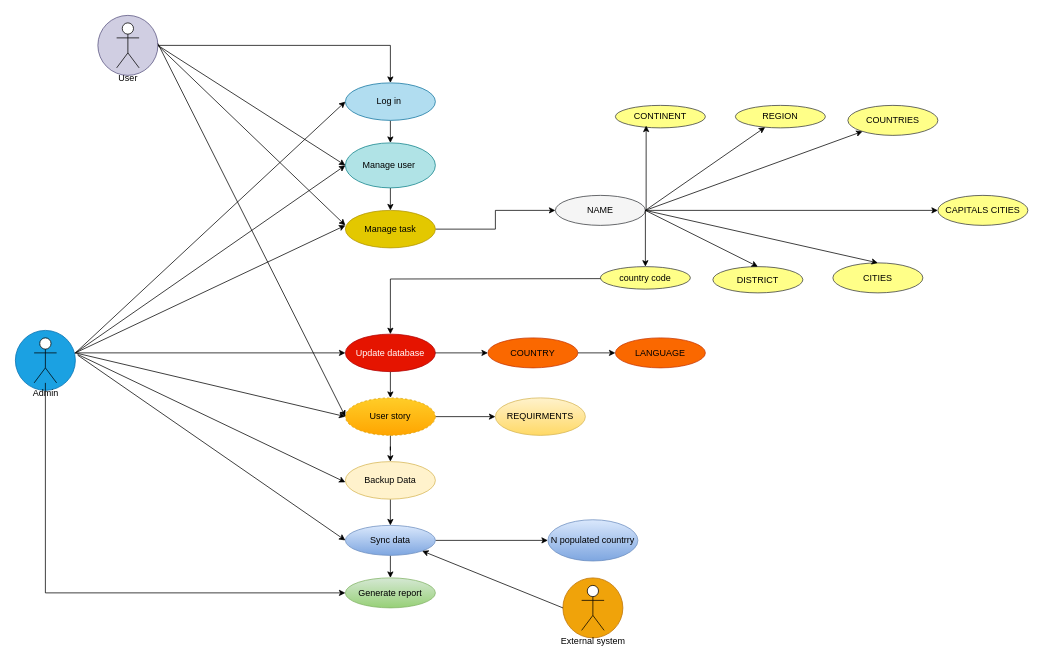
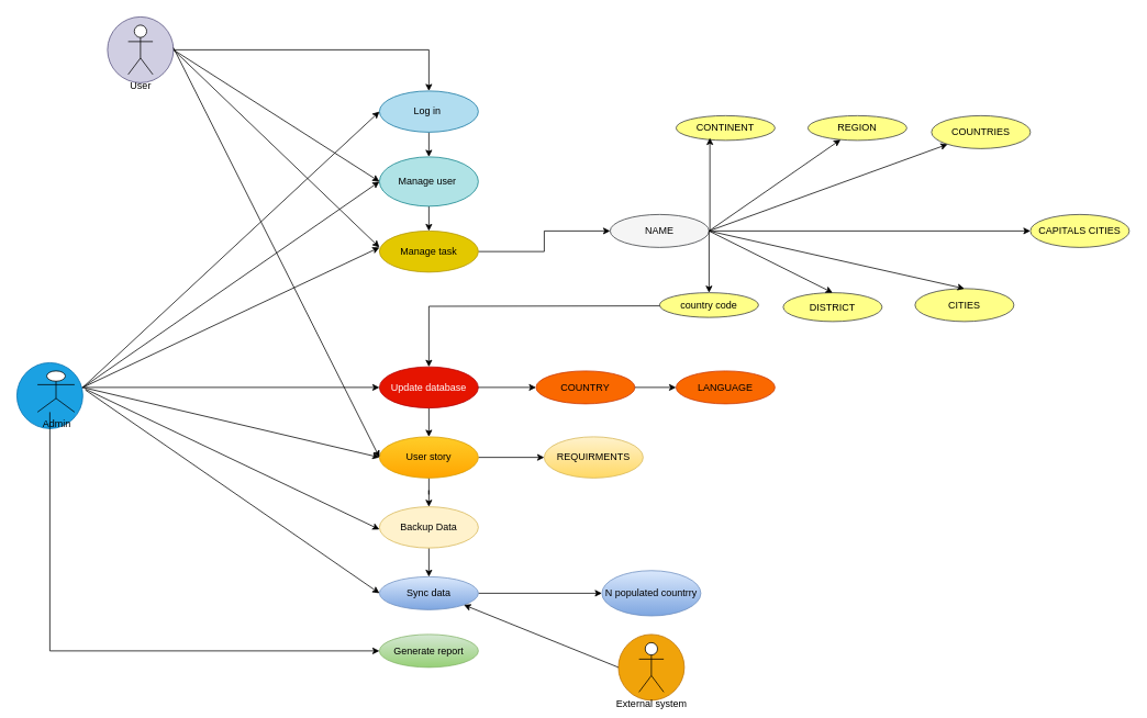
  <mxCell id="0" />
  <mxCell id="1" parent="0" />
  <mxCell id="2" style="edgeStyle=orthogonalEdgeStyle;rounded=0;orthogonalLoop=1;jettySize=auto;html=1;exitX=1;exitY=0.5;exitDx=0;exitDy=0;entryX=0.5;entryY=0;entryDx=0;entryDy=0;" edge="1" parent="1" source="3" target="7"><mxGeometry relative="1" as="geometry" /></mxCell>
  <mxCell id="3" value="" style="ellipse;whiteSpace=wrap;html=1;aspect=fixed;fillColor=#d0cee2;strokeColor=#56517e;" vertex="1" parent="1"><mxGeometry x="130" y="20" width="80" height="80" as="geometry" /></mxCell>
  <mxCell id="4" value="" style="ellipse;whiteSpace=wrap;html=1;aspect=fixed;fillColor=#1ba1e2;fontColor=#ffffff;strokeColor=#006EAF;" vertex="1" parent="1"><mxGeometry x="20" y="440" width="80" height="80" as="geometry" /></mxCell>
  <mxCell id="5" value="" style="ellipse;whiteSpace=wrap;html=1;aspect=fixed;fillColor=#f0a30a;fontColor=#000000;strokeColor=#BD7000;" vertex="1" parent="1"><mxGeometry x="750" y="770" width="80" height="80" as="geometry" /></mxCell>
  <mxCell id="6" style="edgeStyle=orthogonalEdgeStyle;rounded=0;orthogonalLoop=1;jettySize=auto;html=1;exitX=0.5;exitY=1;exitDx=0;exitDy=0;entryX=0.5;entryY=0;entryDx=0;entryDy=0;" edge="1" parent="1" source="7" target="32"><mxGeometry relative="1" as="geometry" /></mxCell>
  <mxCell id="7" value="Log in&amp;nbsp;" style="ellipse;whiteSpace=wrap;html=1;fillColor=#b1ddf0;strokeColor=#10739e;" vertex="1" parent="1"><mxGeometry x="460" y="110" width="120" height="50" as="geometry" /></mxCell>
  <mxCell id="8" style="edgeStyle=orthogonalEdgeStyle;rounded=0;orthogonalLoop=1;jettySize=auto;html=1;entryX=0;entryY=0.5;entryDx=0;entryDy=0;" edge="1" parent="1" source="9" target="28"><mxGeometry relative="1" as="geometry" /></mxCell>
  <mxCell id="9" value="Manage task" style="ellipse;whiteSpace=wrap;html=1;fillColor=#e3c800;strokeColor=#B09500;fontColor=#000000;" vertex="1" parent="1"><mxGeometry x="460" y="280" width="120" height="50" as="geometry" /></mxCell>
  <mxCell id="10" style="edgeStyle=orthogonalEdgeStyle;rounded=0;orthogonalLoop=1;jettySize=auto;html=1;exitX=0.5;exitY=1;exitDx=0;exitDy=0;entryX=0.5;entryY=0;entryDx=0;entryDy=0;" edge="1" parent="1" source="11" target="15"><mxGeometry relative="1" as="geometry" /></mxCell>
  <mxCell id="11" value="Update database" style="ellipse;whiteSpace=wrap;html=1;fillColor=#e51400;fontColor=#ffffff;strokeColor=#B20000;" vertex="1" parent="1"><mxGeometry x="460" y="445" width="120" height="50" as="geometry" /></mxCell>
  <mxCell id="12" style="edgeStyle=orthogonalEdgeStyle;rounded=0;orthogonalLoop=1;jettySize=auto;html=1;exitX=0.5;exitY=1;exitDx=0;exitDy=0;" edge="1" parent="1" source="9" target="9"><mxGeometry relative="1" as="geometry" /></mxCell>
  <mxCell id="13" value="" style="edgeStyle=orthogonalEdgeStyle;rounded=0;orthogonalLoop=1;jettySize=auto;html=1;" edge="1" parent="1" source="15" target="50"><mxGeometry relative="1" as="geometry" /></mxCell>
  <mxCell id="14" style="edgeStyle=orthogonalEdgeStyle;rounded=0;orthogonalLoop=1;jettySize=auto;html=1;exitX=0.5;exitY=1;exitDx=0;exitDy=0;" edge="1" parent="1" source="15" target="34"><mxGeometry relative="1" as="geometry" /></mxCell>
- <mxCell id="15" value="User story" style="ellipse;whiteSpace=wrap;html=1;fillColor=#ffcd28;gradientColor=#ffa500;strokeColor=#d79b00;dashed=1;" vertex="1" parent="1"><mxGeometry x="460" y="530" width="120" height="50" as="geometry" /></mxCell>
+ <mxCell id="15" value="User story" style="ellipse;whiteSpace=wrap;html=1;fillColor=#ffcd28;gradientColor=#ffa500;strokeColor=#d79b00;" vertex="1" parent="1"><mxGeometry x="460" y="530" width="120" height="50" as="geometry" /></mxCell>
  <mxCell id="16" style="edgeStyle=orthogonalEdgeStyle;rounded=0;orthogonalLoop=1;jettySize=auto;html=1;entryX=0;entryY=0.5;entryDx=0;entryDy=0;" edge="1" parent="1" source="18" target="29"><mxGeometry relative="1" as="geometry" /></mxCell>
- <mxCell id="17" style="edgeStyle=orthogonalEdgeStyle;rounded=0;orthogonalLoop=1;jettySize=auto;html=1;exitX=0.5;exitY=1;exitDx=0;exitDy=0;entryX=0.5;entryY=0;entryDx=0;entryDy=0;" edge="1" parent="1" source="18" target="19"><mxGeometry relative="1" as="geometry" /></mxCell>
  <mxCell id="18" value="Sync data" style="ellipse;whiteSpace=wrap;html=1;fillColor=#dae8fc;gradientColor=#7ea6e0;strokeColor=#6c8ebf;" vertex="1" parent="1"><mxGeometry x="460" y="700" width="120" height="40" as="geometry" /></mxCell>
  <mxCell id="19" value="Generate report" style="ellipse;whiteSpace=wrap;html=1;fillColor=#d5e8d4;gradientColor=#97d077;strokeColor=#82b366;" vertex="1" parent="1"><mxGeometry x="460" y="770" width="120" height="40" as="geometry" /></mxCell>
  <mxCell id="20" value="COUNTRIES" style="ellipse;whiteSpace=wrap;html=1;fillColor=#ffff88;strokeColor=#36393d;" vertex="1" parent="1"><mxGeometry x="1130" y="140" width="120" height="40" as="geometry" /></mxCell>
  <mxCell id="21" value="CITIES" style="ellipse;whiteSpace=wrap;html=1;fillColor=#ffff88;strokeColor=#36393d;" vertex="1" parent="1"><mxGeometry x="1110" y="350" width="120" height="40" as="geometry" /></mxCell>
  <mxCell id="22" value="CAPITALS CITIES" style="ellipse;whiteSpace=wrap;html=1;fillColor=#ffff88;strokeColor=#36393d;" vertex="1" parent="1"><mxGeometry x="1250" y="260" width="120" height="40" as="geometry" /></mxCell>
  <mxCell id="23" value="REGION" style="ellipse;whiteSpace=wrap;html=1;fillColor=#ffff88;strokeColor=#36393d;" vertex="1" parent="1"><mxGeometry x="980" y="140" width="120" height="30" as="geometry" /></mxCell>
  <mxCell id="24" value="CONTINENT" style="ellipse;whiteSpace=wrap;html=1;fillColor=#ffff88;strokeColor=#36393d;" vertex="1" parent="1"><mxGeometry x="820" y="140" width="120" height="30" as="geometry" /></mxCell>
  <mxCell id="25" value="LANGUAGE" style="ellipse;whiteSpace=wrap;html=1;fillColor=#fa6800;fontColor=#000000;strokeColor=#C73500;" vertex="1" parent="1"><mxGeometry x="820" y="450" width="120" height="40" as="geometry" /></mxCell>
  <mxCell id="26" value="COUNTRY" style="ellipse;whiteSpace=wrap;html=1;fillColor=#fa6800;fontColor=#000000;strokeColor=#C73500;" vertex="1" parent="1"><mxGeometry x="650" y="450" width="120" height="40" as="geometry" /></mxCell>
  <mxCell id="27" value="DISTRICT" style="ellipse;whiteSpace=wrap;html=1;fillColor=#ffff88;strokeColor=#36393d;" vertex="1" parent="1"><mxGeometry x="950" y="355" width="120" height="35" as="geometry" /></mxCell>
  <mxCell id="28" value="NAME" style="ellipse;whiteSpace=wrap;html=1;fillColor=#f5f5f5;strokeColor=#36393d;" vertex="1" parent="1"><mxGeometry x="740" y="260" width="120" height="40" as="geometry" /></mxCell>
  <mxCell id="29" value="N populated countrry" style="ellipse;whiteSpace=wrap;html=1;fillColor=#dae8fc;gradientColor=#7ea6e0;strokeColor=#6c8ebf;" vertex="1" parent="1"><mxGeometry x="730" y="692.5" width="120" height="55" as="geometry" /></mxCell>
  <mxCell id="30" value="country code" style="ellipse;whiteSpace=wrap;html=1;fillColor=#ffff88;strokeColor=#36393d;" vertex="1" parent="1"><mxGeometry x="800" y="355" width="120" height="30" as="geometry" /></mxCell>
  <mxCell id="31" style="edgeStyle=orthogonalEdgeStyle;rounded=0;orthogonalLoop=1;jettySize=auto;html=1;exitX=0.5;exitY=1;exitDx=0;exitDy=0;entryX=0.5;entryY=0;entryDx=0;entryDy=0;" edge="1" parent="1" source="32" target="9"><mxGeometry relative="1" as="geometry" /></mxCell>
  <mxCell id="32" value="Manage user&amp;nbsp;" style="ellipse;whiteSpace=wrap;html=1;fillColor=#b0e3e6;strokeColor=#0e8088;" vertex="1" parent="1"><mxGeometry x="460" y="190" width="120" height="60" as="geometry" /></mxCell>
  <mxCell id="33" style="edgeStyle=orthogonalEdgeStyle;rounded=0;orthogonalLoop=1;jettySize=auto;html=1;exitX=0.5;exitY=1;exitDx=0;exitDy=0;entryX=0.5;entryY=0;entryDx=0;entryDy=0;" edge="1" parent="1" source="34" target="18"><mxGeometry relative="1" as="geometry" /></mxCell>
  <mxCell id="34" value="Backup Data" style="ellipse;whiteSpace=wrap;html=1;fillColor=#fff2cc;strokeColor=#d6b656;" vertex="1" parent="1"><mxGeometry x="460" y="615" width="120" height="50" as="geometry" /></mxCell>
  <mxCell id="35" style="edgeStyle=orthogonalEdgeStyle;rounded=0;orthogonalLoop=1;jettySize=auto;html=1;exitX=0.5;exitY=1;exitDx=0;exitDy=0;" edge="1" parent="1" source="29" target="29"><mxGeometry relative="1" as="geometry" /></mxCell>
  <mxCell id="36" value="" style="endArrow=classic;html=1;rounded=0;" edge="1" parent="1" target="23"><mxGeometry width="50" height="50" relative="1" as="geometry"><mxPoint x="860" y="280" as="sourcePoint" /><mxPoint x="920" y="230" as="targetPoint" /></mxGeometry></mxCell>
  <mxCell id="37" value="" style="endArrow=classic;html=1;rounded=0;entryX=0.342;entryY=0.9;entryDx=0;entryDy=0;entryPerimeter=0;" edge="1" parent="1" target="24"><mxGeometry width="50" height="50" relative="1" as="geometry"><mxPoint x="861" y="280" as="sourcePoint" /><mxPoint x="950" y="160" as="targetPoint" /></mxGeometry></mxCell>
  <mxCell id="38" value="" style="endArrow=classic;html=1;rounded=0;" edge="1" parent="1" target="20"><mxGeometry width="50" height="50" relative="1" as="geometry"><mxPoint x="860" y="280" as="sourcePoint" /><mxPoint x="1180" y="230" as="targetPoint" /></mxGeometry></mxCell>
  <mxCell id="39" value="" style="endArrow=classic;html=1;rounded=0;entryX=0;entryY=0.5;entryDx=0;entryDy=0;" edge="1" parent="1" target="22"><mxGeometry width="50" height="50" relative="1" as="geometry"><mxPoint x="870" y="280" as="sourcePoint" /><mxPoint x="1190" y="305" as="targetPoint" /></mxGeometry></mxCell>
  <mxCell id="40" value="" style="endArrow=classic;html=1;rounded=0;entryX=0.5;entryY=0;entryDx=0;entryDy=0;" edge="1" parent="1" target="21"><mxGeometry width="50" height="50" relative="1" as="geometry"><mxPoint x="870" y="280" as="sourcePoint" /><mxPoint x="1110" y="340" as="targetPoint" /><Array as="points"><mxPoint x="860" y="280" /></Array></mxGeometry></mxCell>
  <mxCell id="41" value="" style="endArrow=classic;html=1;rounded=0;entryX=0.5;entryY=0;entryDx=0;entryDy=0;exitX=1;exitY=0.5;exitDx=0;exitDy=0;" edge="1" parent="1" source="28" target="27"><mxGeometry width="50" height="50" relative="1" as="geometry"><mxPoint x="870" y="280" as="sourcePoint" /><mxPoint x="970" y="330" as="targetPoint" /></mxGeometry></mxCell>
  <mxCell id="42" value="" style="endArrow=classic;html=1;rounded=0;entryX=0.5;entryY=0;entryDx=0;entryDy=0;exitX=1;exitY=0.5;exitDx=0;exitDy=0;" edge="1" parent="1" source="28" target="30"><mxGeometry width="50" height="50" relative="1" as="geometry"><mxPoint x="860" y="300" as="sourcePoint" /><mxPoint x="890" y="325" as="targetPoint" /></mxGeometry></mxCell>
  <mxCell id="43" value="" style="endArrow=classic;html=1;rounded=0;entryX=0;entryY=0.5;entryDx=0;entryDy=0;exitX=1;exitY=0.5;exitDx=0;exitDy=0;" edge="1" parent="1" source="11" target="26"><mxGeometry width="50" height="50" relative="1" as="geometry"><mxPoint x="580" y="480" as="sourcePoint" /><mxPoint x="630" y="430" as="targetPoint" /></mxGeometry></mxCell>
  <mxCell id="44" value="" style="endArrow=classic;html=1;rounded=0;entryX=0;entryY=0.5;entryDx=0;entryDy=0;" edge="1" parent="1" target="25"><mxGeometry width="50" height="50" relative="1" as="geometry"><mxPoint x="770" y="470" as="sourcePoint" /><mxPoint x="820" y="420" as="targetPoint" /></mxGeometry></mxCell>
  <mxCell id="45" value="User" style="shape=umlActor;verticalLabelPosition=bottom;verticalAlign=top;html=1;outlineConnect=0;" vertex="1" parent="1"><mxGeometry x="155" y="30" width="30" height="60" as="geometry" /></mxCell>
  <mxCell id="46" style="edgeStyle=orthogonalEdgeStyle;rounded=0;orthogonalLoop=1;jettySize=auto;html=1;entryX=0;entryY=0.5;entryDx=0;entryDy=0;" edge="1" parent="1" source="47" target="19"><mxGeometry relative="1" as="geometry"><mxPoint x="60" y="920" as="targetPoint" /><Array as="points"><mxPoint x="60" y="790" /></Array></mxGeometry></mxCell>
- <mxCell id="47" value="Admin" style="shape=umlActor;verticalLabelPosition=bottom;verticalAlign=top;html=1;outlineConnect=0;" vertex="1" parent="1"><mxGeometry x="45" y="450" width="30" height="60" as="geometry" /></mxCell>
+ <mxCell id="47" value="Admin" style="shape=umlActor;verticalLabelPosition=bottom;verticalAlign=top;html=1;outlineConnect=0;" vertex="1" parent="1"><mxGeometry x="45" y="450" width="45" height="50" as="geometry" /></mxCell>
  <mxCell id="48" value="External system" style="shape=umlActor;verticalLabelPosition=bottom;verticalAlign=top;html=1;outlineConnect=0;" vertex="1" parent="1"><mxGeometry x="775" y="780" width="30" height="60" as="geometry" /></mxCell>
  <mxCell id="49" style="edgeStyle=orthogonalEdgeStyle;rounded=0;orthogonalLoop=1;jettySize=auto;html=1;" edge="1" parent="1" target="11"><mxGeometry relative="1" as="geometry"><mxPoint x="800" y="371" as="sourcePoint" /><mxPoint x="600" y="454" as="targetPoint" /></mxGeometry></mxCell>
  <mxCell id="50" value="REQUIRMENTS" style="ellipse;whiteSpace=wrap;html=1;fillColor=#fff2cc;gradientColor=#ffd966;strokeColor=#d6b656;" vertex="1" parent="1"><mxGeometry x="660" y="530" width="120" height="50" as="geometry" /></mxCell>
  <mxCell id="51" value="" style="endArrow=classic;html=1;rounded=0;exitX=0;exitY=0.5;exitDx=0;exitDy=0;entryX=1;entryY=1;entryDx=0;entryDy=0;" edge="1" parent="1" source="5" target="18"><mxGeometry width="50" height="50" relative="1" as="geometry"><mxPoint x="702.04" y="819" as="sourcePoint" /><mxPoint x="540" y="750" as="targetPoint" /></mxGeometry></mxCell>
  <mxCell id="52" value="" style="endArrow=classic;html=1;rounded=0;exitX=1;exitY=0.5;exitDx=0;exitDy=0;" edge="1" parent="1" source="3"><mxGeometry width="50" height="50" relative="1" as="geometry"><mxPoint x="300" y="212" as="sourcePoint" /><mxPoint x="460" y="220" as="targetPoint" /></mxGeometry></mxCell>
  <mxCell id="53" value="" style="endArrow=classic;html=1;rounded=0;exitX=1;exitY=0.5;exitDx=0;exitDy=0;" edge="1" parent="1" source="3"><mxGeometry width="50" height="50" relative="1" as="geometry"><mxPoint x="410" y="350" as="sourcePoint" /><mxPoint x="460" y="300" as="targetPoint" /></mxGeometry></mxCell>
  <mxCell id="54" value="" style="endArrow=classic;html=1;rounded=0;exitX=1;exitY=0.5;exitDx=0;exitDy=0;entryX=0;entryY=0.5;entryDx=0;entryDy=0;" edge="1" parent="1" target="15"><mxGeometry width="50" height="50" relative="1" as="geometry"><mxPoint x="210" y="57.5" as="sourcePoint" /><mxPoint x="450" y="552.5" as="targetPoint" /></mxGeometry></mxCell>
  <mxCell id="55" value="" style="endArrow=classic;html=1;rounded=0;entryX=0;entryY=0.5;entryDx=0;entryDy=0;" edge="1" parent="1" target="7"><mxGeometry width="50" height="50" relative="1" as="geometry"><mxPoint x="100" y="470" as="sourcePoint" /><mxPoint x="150" y="420" as="targetPoint" /></mxGeometry></mxCell>
  <mxCell id="56" value="" style="endArrow=classic;html=1;rounded=0;" edge="1" parent="1"><mxGeometry width="50" height="50" relative="1" as="geometry"><mxPoint x="100" y="470" as="sourcePoint" /><mxPoint x="460" y="220" as="targetPoint" /></mxGeometry></mxCell>
  <mxCell id="57" value="" style="endArrow=classic;html=1;rounded=0;" edge="1" parent="1"><mxGeometry width="50" height="50" relative="1" as="geometry"><mxPoint x="100" y="470" as="sourcePoint" /><mxPoint x="460" y="300" as="targetPoint" /></mxGeometry></mxCell>
  <mxCell id="58" value="" style="endArrow=classic;html=1;rounded=0;exitX=0.988;exitY=0.375;exitDx=0;exitDy=0;exitPerimeter=0;entryX=0;entryY=0.5;entryDx=0;entryDy=0;" edge="1" parent="1" source="4" target="11"><mxGeometry width="50" height="50" relative="1" as="geometry"><mxPoint x="110" y="470" as="sourcePoint" /><mxPoint x="270" y="440" as="targetPoint" /></mxGeometry></mxCell>
  <mxCell id="59" value="" style="endArrow=classic;html=1;rounded=0;entryX=0;entryY=0.5;entryDx=0;entryDy=0;" edge="1" parent="1" target="15"><mxGeometry width="50" height="50" relative="1" as="geometry"><mxPoint x="100" y="470" as="sourcePoint" /><mxPoint x="210" y="480" as="targetPoint" /></mxGeometry></mxCell>
  <mxCell id="60" value="" style="endArrow=classic;html=1;rounded=0;exitX=1.038;exitY=0.4;exitDx=0;exitDy=0;exitPerimeter=0;" edge="1" parent="1" source="4"><mxGeometry width="50" height="50" relative="1" as="geometry"><mxPoint x="410" y="692.5" as="sourcePoint" /><mxPoint x="460" y="642.5" as="targetPoint" /></mxGeometry></mxCell>
  <mxCell id="61" value="" style="endArrow=classic;html=1;rounded=0;exitX=1.038;exitY=0.413;exitDx=0;exitDy=0;exitPerimeter=0;" edge="1" parent="1" source="4"><mxGeometry width="50" height="50" relative="1" as="geometry"><mxPoint x="410" y="770" as="sourcePoint" /><mxPoint x="460" y="720" as="targetPoint" /></mxGeometry></mxCell>
